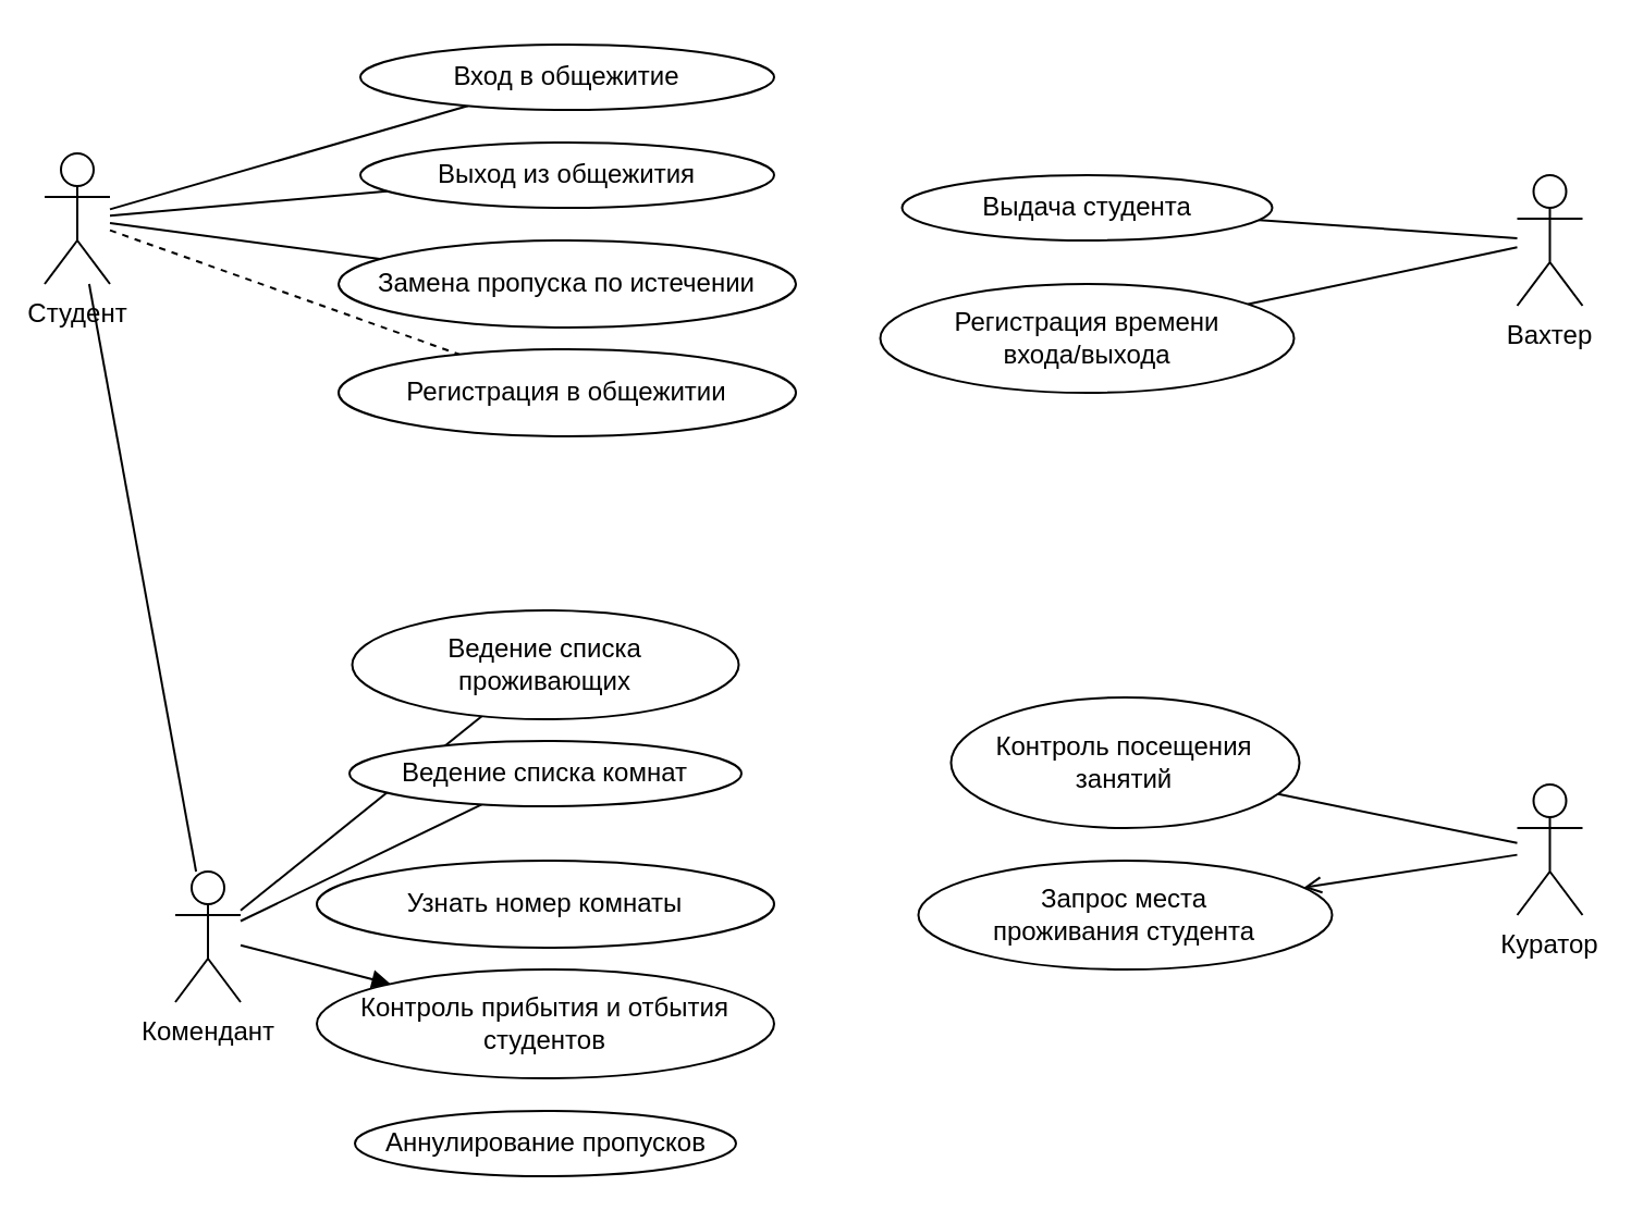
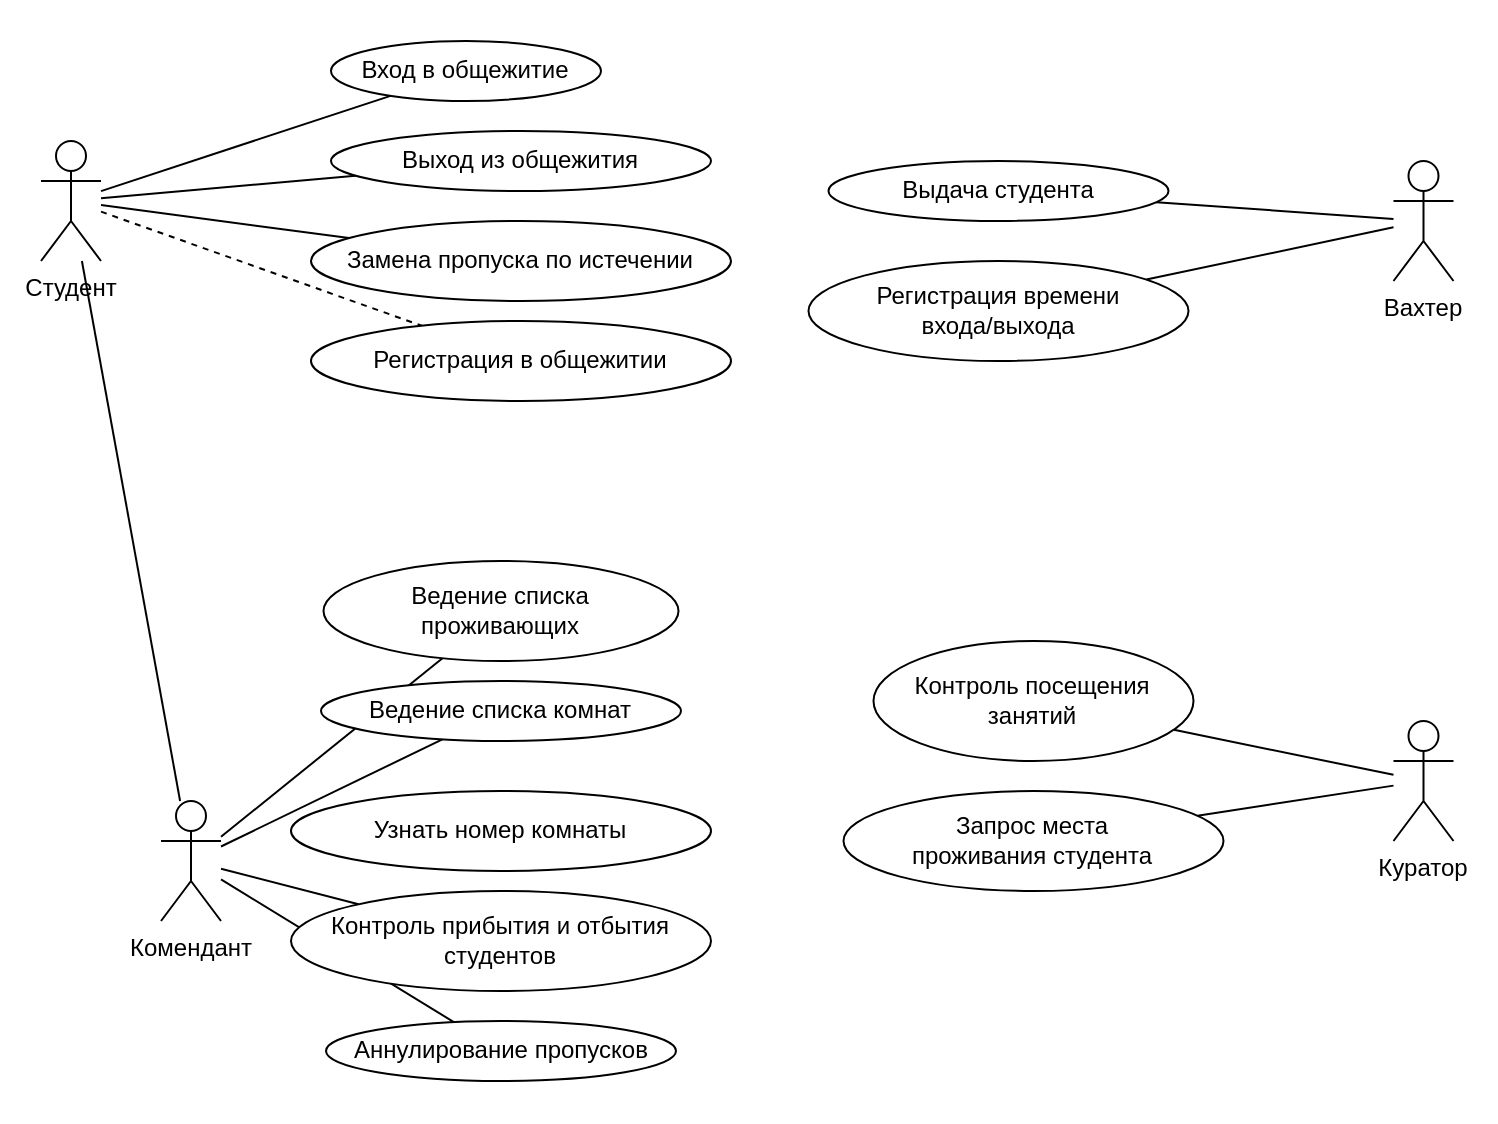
  <mxCell id="0" />
  <mxCell id="1" parent="0" />
  <mxCell id="2" value="" style="endArrow=none;html=1;" parent="1" source="28" target="3" edge="1"><mxGeometry width="50" height="50" relative="1" as="geometry"><mxPoint x="150" y="80" as="sourcePoint" /><mxPoint x="220" y="50" as="targetPoint" /></mxGeometry></mxCell>
  <mxCell id="3" value="Замена пропуска по истечении" style="ellipse;whiteSpace=wrap;html=1;labelBackgroundColor=none;" parent="1" vertex="1"><mxGeometry x="155" y="110" width="210" height="40" as="geometry" /></mxCell>
  <mxCell id="4" value="" style="endArrow=none;html=1;" parent="1" source="28" target="5" edge="1"><mxGeometry width="50" height="50" relative="1" as="geometry"><mxPoint x="150" y="80" as="sourcePoint" /><mxPoint x="240" y="90" as="targetPoint" /></mxGeometry></mxCell>
- <mxCell id="5" value="Вход в общежитие" style="ellipse;whiteSpace=wrap;html=1;labelBackgroundColor=none;" parent="1" vertex="1"><mxGeometry x="165" y="20" width="190" height="30" as="geometry" /></mxCell>
+ <mxCell id="5" value="Вход в общежитие" style="ellipse;whiteSpace=wrap;html=1;labelBackgroundColor=none;" parent="1" vertex="1"><mxGeometry x="165" y="20" width="135" height="30" as="geometry" /></mxCell>
  <mxCell id="6" value="Выход из общежития" style="ellipse;whiteSpace=wrap;html=1;labelBackgroundColor=none;" parent="1" vertex="1"><mxGeometry x="165" y="65" width="190" height="30" as="geometry" /></mxCell>
  <mxCell id="7" style="edgeStyle=none;orthogonalLoop=1;jettySize=auto;html=1;endArrow=none;" parent="1" source="10" target="28" edge="1"><mxGeometry relative="1" as="geometry" /></mxCell>
- <mxCell id="8" style="edgeStyle=none;orthogonalLoop=1;jettySize=auto;html=1;endArrow=block;" parent="1" source="10" target="12" edge="1"><mxGeometry relative="1" as="geometry" /></mxCell>
+ <mxCell id="8" style="edgeStyle=none;orthogonalLoop=1;jettySize=auto;html=1;endArrow=none;" parent="1" source="10" target="12" edge="1"><mxGeometry relative="1" as="geometry" /></mxCell>
+ <mxCell id="9" style="edgeStyle=none;orthogonalLoop=1;jettySize=auto;html=1;endArrow=none;" parent="1" source="10" target="13" edge="1"><mxGeometry relative="1" as="geometry" /></mxCell>
  <mxCell id="10" value="Комендант" style="shape=umlActor;verticalLabelPosition=bottom;verticalAlign=top;html=1;outlineConnect=0;labelBackgroundColor=none;shadow=0;" parent="1" vertex="1"><mxGeometry x="80" y="400" width="30" height="60" as="geometry" /></mxCell>
  <mxCell id="11" value="Узнать номер комнаты" style="ellipse;whiteSpace=wrap;html=1;labelBackgroundColor=none;" parent="1" vertex="1"><mxGeometry x="145" y="395" width="210" height="40" as="geometry" /></mxCell>
  <mxCell id="12" value="Контроль прибытия и отбытия студентов" style="ellipse;whiteSpace=wrap;html=1;labelBackgroundColor=none;" parent="1" vertex="1"><mxGeometry x="145" y="445" width="210" height="50" as="geometry" /></mxCell>
  <mxCell id="13" value="Аннулирование пропусков" style="ellipse;whiteSpace=wrap;html=1;labelBackgroundColor=none;" parent="1" vertex="1"><mxGeometry x="162.5" y="510" width="175" height="30" as="geometry" /></mxCell>
  <mxCell id="14" style="edgeStyle=none;orthogonalLoop=1;jettySize=auto;html=1;endArrow=none;" parent="1" source="10" target="30" edge="1"><mxGeometry relative="1" as="geometry" /></mxCell>
  <mxCell id="15" style="edgeStyle=none;orthogonalLoop=1;jettySize=auto;html=1;endArrow=none;" parent="1" source="10" target="21" edge="1"><mxGeometry relative="1" as="geometry" /></mxCell>
  <mxCell id="16" style="edgeStyle=none;orthogonalLoop=1;jettySize=auto;html=1;endArrow=none;" parent="1" source="18" target="20" edge="1"><mxGeometry relative="1" as="geometry" /></mxCell>
  <mxCell id="17" style="edgeStyle=none;orthogonalLoop=1;jettySize=auto;html=1;endArrow=none;" parent="1" source="18" target="19" edge="1"><mxGeometry relative="1" as="geometry" /></mxCell>
  <mxCell id="18" value="Вахтер" style="shape=umlActor;verticalLabelPosition=bottom;verticalAlign=top;html=1;outlineConnect=0;labelBackgroundColor=none;" parent="1" vertex="1"><mxGeometry x="696.25" y="80" width="30" height="60" as="geometry" /></mxCell>
  <mxCell id="19" value="Выдача студента" style="ellipse;whiteSpace=wrap;html=1;labelBackgroundColor=none;" parent="1" vertex="1"><mxGeometry x="413.75" y="80" width="170" height="30" as="geometry" /></mxCell>
  <mxCell id="20" value="Регистрация времени&lt;br&gt;входа/выхода" style="ellipse;whiteSpace=wrap;html=1;labelBackgroundColor=none;" parent="1" vertex="1"><mxGeometry x="403.75" y="130" width="190" height="50" as="geometry" /></mxCell>
  <mxCell id="21" value="&lt;div&gt;Ведение списка&lt;/div&gt;&lt;div&gt;проживающих&lt;/div&gt;" style="ellipse;whiteSpace=wrap;html=1;labelBackgroundColor=none;" parent="1" vertex="1"><mxGeometry x="161.25" y="280" width="177.5" height="50" as="geometry" /></mxCell>
  <mxCell id="22" style="edgeStyle=none;orthogonalLoop=1;jettySize=auto;html=1;endArrow=none;" parent="1" source="24" target="25" edge="1"><mxGeometry relative="1" as="geometry" /></mxCell>
- <mxCell id="23" style="edgeStyle=none;orthogonalLoop=1;jettySize=auto;html=1;endArrow=open;" parent="1" source="24" target="26" edge="1"><mxGeometry relative="1" as="geometry" /></mxCell>
+ <mxCell id="23" style="edgeStyle=none;orthogonalLoop=1;jettySize=auto;html=1;endArrow=none;" parent="1" source="24" target="26" edge="1"><mxGeometry relative="1" as="geometry" /></mxCell>
  <mxCell id="24" value="Куратор" style="shape=umlActor;verticalLabelPosition=bottom;verticalAlign=top;html=1;outlineConnect=0;labelBackgroundColor=none;" parent="1" vertex="1"><mxGeometry x="696.25" y="360" width="30" height="60" as="geometry" /></mxCell>
  <mxCell id="25" value="Контроль посещения&lt;br&gt;занятий" style="ellipse;whiteSpace=wrap;html=1;labelBackgroundColor=none;" parent="1" vertex="1"><mxGeometry x="436.25" y="320" width="160" height="60" as="geometry" /></mxCell>
  <mxCell id="26" value="Запрос места &lt;br&gt;проживания студента" style="ellipse;whiteSpace=wrap;html=1;labelBackgroundColor=none;" parent="1" vertex="1"><mxGeometry x="421.25" y="395" width="190" height="50" as="geometry" /></mxCell>
  <mxCell id="27" style="edgeStyle=none;orthogonalLoop=1;jettySize=auto;html=1;endArrow=none;dashed=1;" parent="1" source="28" target="31" edge="1"><mxGeometry relative="1" as="geometry"><mxPoint x="160" y="190" as="targetPoint" /></mxGeometry></mxCell>
  <mxCell id="28" value="&lt;div&gt;Студент&lt;/div&gt;" style="shape=umlActor;verticalLabelPosition=bottom;verticalAlign=top;html=1;outlineConnect=0;shadow=0;" parent="1" vertex="1"><mxGeometry x="20" y="70" width="30" height="60" as="geometry" /></mxCell>
  <mxCell id="29" value="" style="endArrow=none;html=1;" parent="1" source="28" target="6" edge="1"><mxGeometry width="50" height="50" relative="1" as="geometry"><mxPoint x="150" y="80" as="sourcePoint" /><mxPoint x="240" y="120" as="targetPoint" /></mxGeometry></mxCell>
  <mxCell id="30" value="Ведение списка комнат" style="ellipse;whiteSpace=wrap;html=1;labelBackgroundColor=none;" parent="1" vertex="1"><mxGeometry x="160" y="340" width="180" height="30" as="geometry" /></mxCell>
  <mxCell id="31" value="Регистрация в общежитии" style="ellipse;whiteSpace=wrap;html=1;labelBackgroundColor=none;" parent="1" vertex="1"><mxGeometry x="155" y="160" width="210" height="40" as="geometry" /></mxCell>
